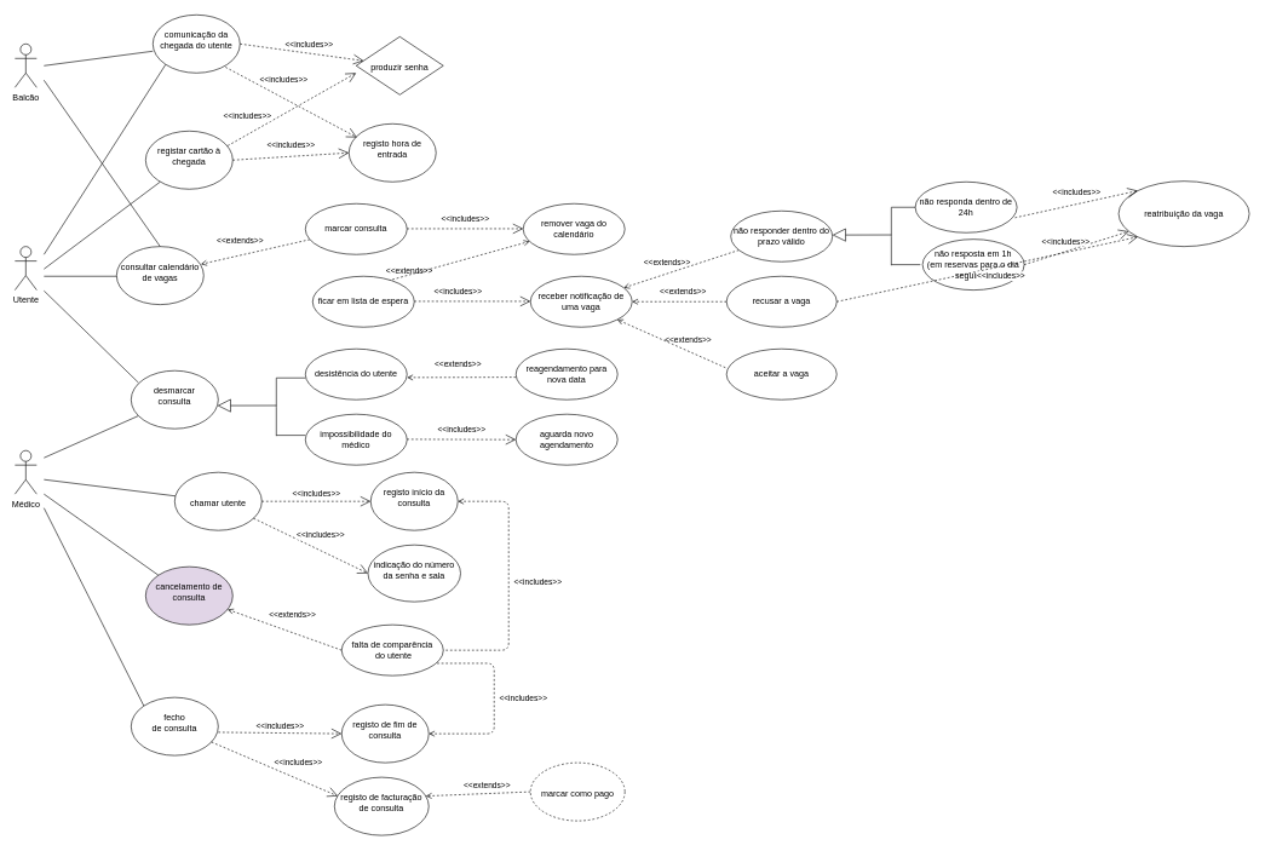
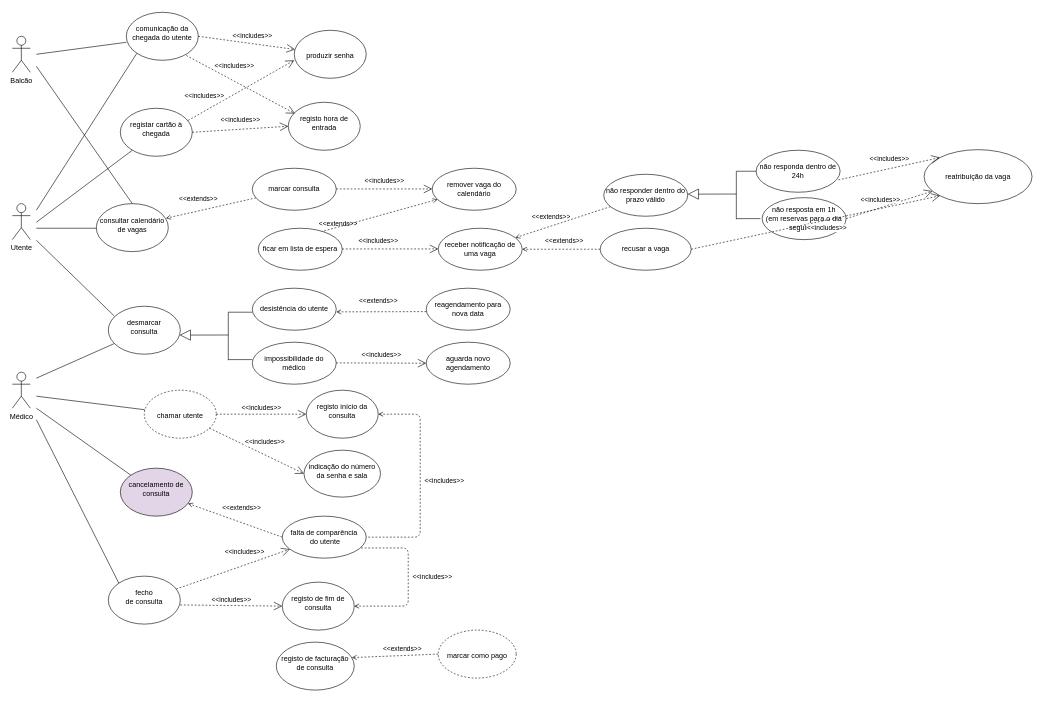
  <mxCell id="0" />
  <mxCell id="1" parent="0" />
  <mxCell id="2" value="Utente" style="shape=umlActor;verticalLabelPosition=bottom;verticalAlign=top;html=1;" parent="1" vertex="1"><mxGeometry x="20" y="339" width="30" height="60" as="geometry" /></mxCell>
  <mxCell id="3" value="Médico" style="shape=umlActor;verticalLabelPosition=bottom;verticalAlign=top;html=1;" parent="1" vertex="1"><mxGeometry x="20" y="620" width="30" height="60" as="geometry" /></mxCell>
  <mxCell id="4" value="Balcão" style="shape=umlActor;verticalLabelPosition=bottom;verticalAlign=top;html=1;" parent="1" vertex="1"><mxGeometry x="20" y="60" width="30" height="60" as="geometry" /></mxCell>
  <mxCell id="5" value="&amp;lt;&amp;lt;extends&amp;gt;&amp;gt;" style="html=1;verticalAlign=bottom;labelBackgroundColor=none;endArrow=open;endFill=0;dashed=1;entryX=0.968;entryY=0.305;entryDx=0;entryDy=0;entryPerimeter=0;" parent="1" source="6" target="19" edge="1"><mxGeometry x="0.25" y="-11" width="160" relative="1" as="geometry"><mxPoint x="419" y="330" as="sourcePoint" /><mxPoint x="280" y="370.68" as="targetPoint" /><mxPoint as="offset" /></mxGeometry></mxCell>
  <mxCell id="6" value="marcar consulta" style="ellipse;whiteSpace=wrap;html=1;" parent="1" vertex="1"><mxGeometry x="420" y="280" width="140" height="70" as="geometry" /></mxCell>
  <mxCell id="7" value="&amp;lt;&amp;lt;includes&amp;gt;&amp;gt;" style="endArrow=open;endSize=12;dashed=1;html=1;" parent="1" edge="1"><mxGeometry y="15" width="160" relative="1" as="geometry"><mxPoint x="560" y="314.5" as="sourcePoint" /><mxPoint x="720" y="314.5" as="targetPoint" /><mxPoint y="1" as="offset" /></mxGeometry></mxCell>
  <mxCell id="8" value="remover vaga do calendário" style="ellipse;whiteSpace=wrap;html=1;" parent="1" vertex="1"><mxGeometry x="720" y="280" width="140" height="70" as="geometry" /></mxCell>
  <mxCell id="9" value="" style="endArrow=none;html=1;entryX=0;entryY=1;entryDx=0;entryDy=0;" parent="1" target="10" edge="1"><mxGeometry width="50" height="50" relative="1" as="geometry"><mxPoint x="60" y="350" as="sourcePoint" /><mxPoint x="110" y="300" as="targetPoint" /></mxGeometry></mxCell>
  <mxCell id="10" value="&lt;br&gt;comunicação da chegada do utente" style="ellipse;whiteSpace=wrap;html=1;verticalAlign=top;" parent="1" vertex="1"><mxGeometry x="210" y="20" width="120" height="80" as="geometry" /></mxCell>
  <mxCell id="11" value="" style="endArrow=none;html=1;" parent="1" edge="1"><mxGeometry width="50" height="50" relative="1" as="geometry"><mxPoint x="60" y="90" as="sourcePoint" /><mxPoint x="210" y="70" as="targetPoint" /></mxGeometry></mxCell>
  <mxCell id="12" value="" style="endArrow=none;html=1;" parent="1" target="13" edge="1"><mxGeometry width="50" height="50" relative="1" as="geometry"><mxPoint x="60" y="370" as="sourcePoint" /><mxPoint x="320" y="210" as="targetPoint" /></mxGeometry></mxCell>
  <mxCell id="13" value="&lt;br&gt;registar cartão à chegada" style="ellipse;whiteSpace=wrap;html=1;verticalAlign=top;" parent="1" vertex="1"><mxGeometry x="200" y="180" width="120" height="80" as="geometry" /></mxCell>
  <mxCell id="14" value="&amp;lt;&amp;lt;includes&amp;gt;&amp;gt;" style="endArrow=open;endSize=12;dashed=1;html=1;exitX=0.942;exitY=0.253;exitDx=0;exitDy=0;exitPerimeter=0;entryX=0;entryY=0.625;entryDx=0;entryDy=0;entryPerimeter=0;" parent="1" source="13" target="15" edge="1"><mxGeometry x="-0.574" y="22" width="160" relative="1" as="geometry"><mxPoint x="306" y="190" as="sourcePoint" /><mxPoint x="482" y="150" as="targetPoint" /><mxPoint as="offset" /></mxGeometry></mxCell>
- <mxCell id="15" value="&lt;br&gt;&lt;br&gt;produzir senha" style="rhombus;whiteSpace=wrap;html=1;verticalAlign=top;" parent="1" vertex="1"><mxGeometry x="490" y="50" width="120" height="80" as="geometry" /></mxCell>
+ <mxCell id="15" value="&lt;br&gt;&lt;br&gt;produzir senha" style="ellipse;whiteSpace=wrap;html=1;verticalAlign=top;" parent="1" vertex="1"><mxGeometry x="490" y="50" width="120" height="80" as="geometry" /></mxCell>
  <mxCell id="16" value="&amp;lt;&amp;lt;includes&amp;gt;&amp;gt;" style="endArrow=open;endSize=12;dashed=1;html=1;entryX=0;entryY=0.5;entryDx=0;entryDy=0;" parent="1" target="17" edge="1"><mxGeometry x="0.012" y="15" width="160" relative="1" as="geometry"><mxPoint x="320" y="220" as="sourcePoint" /><mxPoint x="480" y="219.5" as="targetPoint" /><mxPoint as="offset" /></mxGeometry></mxCell>
  <mxCell id="17" value="&lt;br&gt;registo hora de entrada" style="ellipse;whiteSpace=wrap;html=1;verticalAlign=top;" parent="1" vertex="1"><mxGeometry x="480" y="170" width="120" height="80" as="geometry" /></mxCell>
  <mxCell id="18" value="&amp;lt;&amp;lt;includes&amp;gt;&amp;gt;" style="endArrow=open;endSize=12;dashed=1;html=1;exitX=0.942;exitY=0.253;exitDx=0;exitDy=0;exitPerimeter=0;" parent="1" target="15" edge="1"><mxGeometry x="0.096" y="12" width="160" relative="1" as="geometry"><mxPoint x="330" y="60" as="sourcePoint" /><mxPoint x="486.96" y="-20.24" as="targetPoint" /><mxPoint as="offset" /></mxGeometry></mxCell>
  <mxCell id="19" value="&lt;br&gt;consultar calendário de vagas" style="ellipse;whiteSpace=wrap;html=1;verticalAlign=top;" parent="1" vertex="1"><mxGeometry x="160" y="339" width="120" height="80" as="geometry" /></mxCell>
  <mxCell id="20" value="" style="endArrow=none;html=1;" parent="1" target="23" edge="1"><mxGeometry width="50" height="50" relative="1" as="geometry"><mxPoint x="60" y="630" as="sourcePoint" /><mxPoint x="160" y="639" as="targetPoint" /></mxGeometry></mxCell>
  <mxCell id="21" value="" style="endArrow=none;html=1;entryX=0;entryY=0.5;entryDx=0;entryDy=0;" parent="1" edge="1"><mxGeometry width="50" height="50" relative="1" as="geometry"><mxPoint x="60" y="380" as="sourcePoint" /><mxPoint x="160" y="380" as="targetPoint" /></mxGeometry></mxCell>
  <mxCell id="22" value="" style="endArrow=none;html=1;entryX=0.085;entryY=0.207;entryDx=0;entryDy=0;entryPerimeter=0;" parent="1" target="23" edge="1"><mxGeometry width="50" height="50" relative="1" as="geometry"><mxPoint x="60" y="400" as="sourcePoint" /><mxPoint x="190" y="522" as="targetPoint" /></mxGeometry></mxCell>
  <mxCell id="23" value="&lt;br&gt;desmarcar &lt;br&gt;consulta" style="ellipse;whiteSpace=wrap;html=1;verticalAlign=top;" parent="1" vertex="1"><mxGeometry x="180" y="510" width="120" height="80" as="geometry" /></mxCell>
  <mxCell id="24" value="" style="endArrow=block;endSize=16;endFill=0;html=1;entryX=0.991;entryY=0.602;entryDx=0;entryDy=0;entryPerimeter=0;" parent="1" target="23" edge="1"><mxGeometry x="0.125" y="-100" width="160" relative="1" as="geometry"><mxPoint x="380" y="558" as="sourcePoint" /><mxPoint x="300" y="550" as="targetPoint" /><mxPoint as="offset" /><Array as="points" /></mxGeometry></mxCell>
  <mxCell id="25" value="" style="endArrow=none;html=1;" parent="1" edge="1"><mxGeometry width="50" height="50" relative="1" as="geometry"><mxPoint x="380" y="560" as="sourcePoint" /><mxPoint x="380" y="520" as="targetPoint" /></mxGeometry></mxCell>
  <mxCell id="26" value="" style="endArrow=none;html=1;" parent="1" edge="1"><mxGeometry width="50" height="50" relative="1" as="geometry"><mxPoint x="380" y="600" as="sourcePoint" /><mxPoint x="380" y="560" as="targetPoint" /></mxGeometry></mxCell>
  <mxCell id="27" value="" style="endArrow=none;html=1;" parent="1" edge="1"><mxGeometry width="50" height="50" relative="1" as="geometry"><mxPoint x="380" y="599" as="sourcePoint" /><mxPoint x="420" y="599" as="targetPoint" /></mxGeometry></mxCell>
  <mxCell id="28" value="desistência do utente" style="ellipse;whiteSpace=wrap;html=1;" parent="1" vertex="1"><mxGeometry x="420" y="480" width="140" height="70" as="geometry" /></mxCell>
  <mxCell id="29" value="" style="endArrow=none;html=1;" parent="1" edge="1"><mxGeometry width="50" height="50" relative="1" as="geometry"><mxPoint x="380" y="520" as="sourcePoint" /><mxPoint x="420" y="520" as="targetPoint" /></mxGeometry></mxCell>
  <mxCell id="30" value="impossibilidade do médico" style="ellipse;whiteSpace=wrap;html=1;" parent="1" vertex="1"><mxGeometry x="420" y="570" width="140" height="70" as="geometry" /></mxCell>
  <mxCell id="31" value="&amp;lt;&amp;lt;includes&amp;gt;&amp;gt;" style="endArrow=open;endSize=12;dashed=1;html=1;entryX=0;entryY=0.5;entryDx=0;entryDy=0;" parent="1" target="34" edge="1"><mxGeometry y="15" width="160" relative="1" as="geometry"><mxPoint x="560" y="604.5" as="sourcePoint" /><mxPoint x="701.34" y="604.6" as="targetPoint" /><mxPoint y="1" as="offset" /></mxGeometry></mxCell>
  <mxCell id="32" value="&amp;lt;&amp;lt;extends&amp;gt;&amp;gt;" style="html=1;verticalAlign=bottom;labelBackgroundColor=none;endArrow=open;endFill=0;dashed=1;entryX=1.007;entryY=0.396;entryDx=0;entryDy=0;entryPerimeter=0;" parent="1" edge="1"><mxGeometry x="0.066" y="-9" width="160" relative="1" as="geometry"><mxPoint x="710" y="519" as="sourcePoint" /><mxPoint x="560" y="519.44" as="targetPoint" /><mxPoint as="offset" /></mxGeometry></mxCell>
  <mxCell id="33" value="&amp;lt;&amp;lt;includes&amp;gt;&amp;gt;" style="endArrow=open;endSize=12;dashed=1;html=1;exitX=0.942;exitY=0.253;exitDx=0;exitDy=0;exitPerimeter=0;entryX=0.092;entryY=0.235;entryDx=0;entryDy=0;entryPerimeter=0;" parent="1" target="17" edge="1"><mxGeometry x="-0.23" y="22" width="160" relative="1" as="geometry"><mxPoint x="310" y="92.02" as="sourcePoint" /><mxPoint x="453.82" y="127.975" as="targetPoint" /><mxPoint as="offset" /></mxGeometry></mxCell>
  <mxCell id="34" value="aguarda novo agendamento" style="ellipse;whiteSpace=wrap;html=1;" parent="1" vertex="1"><mxGeometry x="710" y="570" width="140" height="70" as="geometry" /></mxCell>
  <mxCell id="35" value="reagendamento para nova data" style="ellipse;whiteSpace=wrap;html=1;" parent="1" vertex="1"><mxGeometry x="710" y="480" width="140" height="70" as="geometry" /></mxCell>
  <mxCell id="36" value="" style="endArrow=none;html=1;" parent="1" target="37" edge="1"><mxGeometry width="50" height="50" relative="1" as="geometry"><mxPoint x="60" y="660" as="sourcePoint" /><mxPoint x="230" y="660" as="targetPoint" /></mxGeometry></mxCell>
- <mxCell id="37" value="&lt;br&gt;&lt;br&gt;chamar utente" style="ellipse;whiteSpace=wrap;html=1;verticalAlign=top;" parent="1" vertex="1"><mxGeometry x="240" y="650" width="120" height="80" as="geometry" /></mxCell>
+ <mxCell id="37" value="&lt;br&gt;&lt;br&gt;chamar utente" style="ellipse;whiteSpace=wrap;html=1;verticalAlign=top;dashed=1;" parent="1" vertex="1"><mxGeometry x="240" y="650" width="120" height="80" as="geometry" /></mxCell>
  <mxCell id="38" value="&amp;lt;&amp;lt;includes&amp;gt;&amp;gt;" style="endArrow=open;endSize=12;dashed=1;html=1;entryX=0;entryY=0.5;entryDx=0;entryDy=0;exitX=1;exitY=0.5;exitDx=0;exitDy=0;" parent="1" source="37" target="39" edge="1"><mxGeometry y="10" width="160" relative="1" as="geometry"><mxPoint x="350" y="720" as="sourcePoint" /><mxPoint x="510" y="719.5" as="targetPoint" /><mxPoint as="offset" /></mxGeometry></mxCell>
  <mxCell id="39" value="&lt;br&gt;registo início da consulta" style="ellipse;whiteSpace=wrap;html=1;verticalAlign=top;" parent="1" vertex="1"><mxGeometry x="510" y="650" width="120" height="80" as="geometry" /></mxCell>
  <mxCell id="40" value="&amp;lt;&amp;lt;includes&amp;gt;&amp;gt;" style="endArrow=open;endSize=12;dashed=1;html=1;entryX=0;entryY=0.5;entryDx=0;entryDy=0;" parent="1" source="37" target="41" edge="1"><mxGeometry x="0.067" y="20" width="160" relative="1" as="geometry"><mxPoint x="404.856" y="720.004" as="sourcePoint" /><mxPoint x="520" y="811.22" as="targetPoint" /><mxPoint as="offset" /></mxGeometry></mxCell>
  <mxCell id="41" value="&lt;br&gt;indicação do número da senha e sala" style="ellipse;whiteSpace=wrap;html=1;verticalAlign=top;" parent="1" vertex="1"><mxGeometry x="506.22" y="750" width="127.57" height="78.28" as="geometry" /></mxCell>
  <mxCell id="42" value="" style="endArrow=none;html=1;entryX=0;entryY=0;entryDx=0;entryDy=0;" parent="1" target="43" edge="1"><mxGeometry width="50" height="50" relative="1" as="geometry"><mxPoint x="60" y="680" as="sourcePoint" /><mxPoint x="160" y="939" as="targetPoint" /></mxGeometry></mxCell>
  <mxCell id="43" value="&lt;br&gt;cancelamento de consulta" style="ellipse;whiteSpace=wrap;html=1;verticalAlign=top;fillColor=#e1d5e7;" parent="1" vertex="1"><mxGeometry x="200" y="780" width="120" height="80" as="geometry" /></mxCell>
  <mxCell id="44" value="&amp;lt;&amp;lt;extends&amp;gt;&amp;gt;" style="html=1;verticalAlign=bottom;labelBackgroundColor=none;endArrow=open;endFill=0;dashed=1;exitX=0;exitY=0.5;exitDx=0;exitDy=0;" parent="1" source="45" target="43" edge="1"><mxGeometry x="-0.072" y="-14" width="160" relative="1" as="geometry"><mxPoint x="420" y="890" as="sourcePoint" /><mxPoint x="291" y="859" as="targetPoint" /><mxPoint as="offset" /></mxGeometry></mxCell>
  <mxCell id="45" value="falta de comparência&lt;br&gt;&amp;nbsp;do utente" style="ellipse;whiteSpace=wrap;html=1;" parent="1" vertex="1"><mxGeometry x="470" y="860" width="140" height="70" as="geometry" /></mxCell>
  <mxCell id="46" value="&amp;lt;&amp;lt;includes&amp;gt;&amp;gt;" style="html=1;verticalAlign=bottom;labelBackgroundColor=none;endArrow=none;endFill=0;dashed=1;exitX=1;exitY=0.5;exitDx=0;exitDy=0;startArrow=open;startFill=0;" parent="1" source="39" edge="1"><mxGeometry x="0.041" y="40" width="160" relative="1" as="geometry"><mxPoint x="887.11" y="836.11" as="sourcePoint" /><mxPoint x="610" y="895" as="targetPoint" /><mxPoint as="offset" /><Array as="points"><mxPoint x="700" y="690" /><mxPoint x="700" y="895" /></Array></mxGeometry></mxCell>
  <mxCell id="47" value="" style="endArrow=none;html=1;entryX=0;entryY=0;entryDx=0;entryDy=0;" parent="1" target="48" edge="1"><mxGeometry width="50" height="50" relative="1" as="geometry"><mxPoint x="60" y="699.14" as="sourcePoint" /><mxPoint x="187.57" y="920" as="targetPoint" /></mxGeometry></mxCell>
  <mxCell id="48" value="&lt;br&gt;fecho&lt;br&gt;de consulta" style="ellipse;whiteSpace=wrap;html=1;verticalAlign=top;" parent="1" vertex="1"><mxGeometry x="180" y="960" width="120" height="80" as="geometry" /></mxCell>
  <mxCell id="49" value="&amp;lt;&amp;lt;includes&amp;gt;&amp;gt;" style="endArrow=open;endSize=12;dashed=1;html=1;entryX=0;entryY=0.5;entryDx=0;entryDy=0;exitX=1;exitY=0.5;exitDx=0;exitDy=0;" parent="1" target="50" edge="1"><mxGeometry y="10" width="160" relative="1" as="geometry"><mxPoint x="300" y="1008" as="sourcePoint" /><mxPoint x="450" y="1008" as="targetPoint" /><mxPoint as="offset" /></mxGeometry></mxCell>
  <mxCell id="50" value="&lt;br&gt;registo de fim de consulta" style="ellipse;whiteSpace=wrap;html=1;verticalAlign=top;" parent="1" vertex="1"><mxGeometry x="470" y="970" width="120" height="80" as="geometry" /></mxCell>
- <mxCell id="51" value="&amp;lt;&amp;lt;includes&amp;gt;&amp;gt;" style="endArrow=open;endSize=12;dashed=1;html=1;entryX=0.036;entryY=0.323;entryDx=0;entryDy=0;entryPerimeter=0;" parent="1" source="48" target="52" edge="1"><mxGeometry x="0.278" y="21" width="160" relative="1" as="geometry"><mxPoint x="270" y="1030" as="sourcePoint" /><mxPoint x="450" y="1110" as="targetPoint" /><mxPoint as="offset" /></mxGeometry></mxCell>
+ <mxCell id="51" value="&amp;lt;&amp;lt;includes&amp;gt;&amp;gt;" style="endArrow=open;endSize=12;dashed=1;html=1;" parent="1" source="48" target="45" edge="1"><mxGeometry x="0.278" y="21" width="160" relative="1" as="geometry"><mxPoint x="270" y="1030" as="sourcePoint" /><mxPoint x="450" y="1110" as="targetPoint" /><mxPoint as="offset" /></mxGeometry></mxCell>
  <mxCell id="52" value="&lt;br&gt;registo de facturação de consulta" style="ellipse;whiteSpace=wrap;html=1;verticalAlign=top;" parent="1" vertex="1"><mxGeometry x="460" y="1070" width="130" height="80" as="geometry" /></mxCell>
  <mxCell id="53" value="&amp;lt;&amp;lt;extends&amp;gt;&amp;gt;" style="html=1;verticalAlign=bottom;labelBackgroundColor=none;endArrow=open;endFill=0;dashed=1;exitX=0;exitY=0.5;exitDx=0;exitDy=0;entryX=0.968;entryY=0.323;entryDx=0;entryDy=0;entryPerimeter=0;" parent="1" source="54" target="52" edge="1"><mxGeometry x="-0.169" y="-2" width="160" relative="1" as="geometry"><mxPoint x="770" y="1070" as="sourcePoint" /><mxPoint x="582.889" y="1093.889" as="targetPoint" /><mxPoint as="offset" /></mxGeometry></mxCell>
  <mxCell id="54" value="&lt;br&gt;&lt;br&gt;marcar como pago&lt;br&gt;" style="ellipse;whiteSpace=wrap;html=1;verticalAlign=top;dashed=1;" parent="1" vertex="1"><mxGeometry x="730" y="1050" width="130" height="80" as="geometry" /></mxCell>
  <mxCell id="55" value="&amp;lt;&amp;lt;extends&amp;gt;&amp;gt;" style="html=1;verticalAlign=bottom;labelBackgroundColor=none;endArrow=open;endFill=0;dashed=1;exitX=0;exitY=0.5;exitDx=0;exitDy=0;" parent="1" source="56" target="8" edge="1"><mxGeometry x="-0.117" y="-4" width="160" relative="1" as="geometry"><mxPoint x="430" y="410" as="sourcePoint" /><mxPoint x="270" y="390" as="targetPoint" /><mxPoint as="offset" /></mxGeometry></mxCell>
  <mxCell id="56" value="ficar em lista de espera" style="ellipse;whiteSpace=wrap;html=1;" parent="1" vertex="1"><mxGeometry x="430" y="380" width="140" height="70" as="geometry" /></mxCell>
  <mxCell id="57" value="&amp;lt;&amp;lt;includes&amp;gt;&amp;gt;" style="endArrow=open;endSize=12;dashed=1;html=1;" parent="1" edge="1"><mxGeometry x="-0.25" y="15" width="160" relative="1" as="geometry"><mxPoint x="570" y="414.5" as="sourcePoint" /><mxPoint x="730" y="414.5" as="targetPoint" /><mxPoint y="1" as="offset" /></mxGeometry></mxCell>
  <mxCell id="58" value="receber notificação de uma vaga" style="ellipse;whiteSpace=wrap;html=1;" parent="1" vertex="1"><mxGeometry x="730" y="380" width="140" height="70" as="geometry" /></mxCell>
  <mxCell id="59" value="&amp;lt;&amp;lt;extends&amp;gt;&amp;gt;" style="html=1;verticalAlign=bottom;labelBackgroundColor=none;endArrow=open;endFill=0;dashed=1;" parent="1" source="60" target="58" edge="1"><mxGeometry x="0.218" y="-6" width="160" relative="1" as="geometry"><mxPoint x="1015" y="414.5" as="sourcePoint" /><mxPoint x="890" y="415" as="targetPoint" /><mxPoint as="offset" /></mxGeometry></mxCell>
  <mxCell id="60" value="não responder dentro do prazo válido" style="ellipse;whiteSpace=wrap;html=1;" parent="1" vertex="1"><mxGeometry x="1005.91" y="290" width="140" height="70" as="geometry" /></mxCell>
  <mxCell id="61" value="&amp;lt;&amp;lt;extends&amp;gt;&amp;gt;" style="html=1;verticalAlign=bottom;labelBackgroundColor=none;endArrow=open;endFill=0;dashed=1;entryX=1;entryY=0.5;entryDx=0;entryDy=0;" parent="1" source="62" target="58" edge="1"><mxGeometry x="-0.077" y="-5" width="160" relative="1" as="geometry"><mxPoint x="1047.66" y="534.5" as="sourcePoint" /><mxPoint x="870" y="435.8" as="targetPoint" /><mxPoint as="offset" /></mxGeometry></mxCell>
  <mxCell id="62" value="recusar a vaga" style="ellipse;whiteSpace=wrap;html=1;" parent="1" vertex="1"><mxGeometry x="1000" y="380" width="151.82" height="70" as="geometry" /></mxCell>
- <mxCell id="63" value="aceitar a vaga" style="ellipse;whiteSpace=wrap;html=1;" parent="1" vertex="1"><mxGeometry x="1000" y="480" width="151.82" height="70" as="geometry" /></mxCell>
- <mxCell id="64" value="&amp;lt;&amp;lt;extends&amp;gt;&amp;gt;" style="html=1;verticalAlign=bottom;labelBackgroundColor=none;endArrow=open;endFill=0;dashed=1;entryX=1;entryY=1;entryDx=0;entryDy=0;exitX=-0.01;exitY=0.369;exitDx=0;exitDy=0;exitPerimeter=0;" parent="1" source="63" target="58" edge="1"><mxGeometry x="-0.276" y="-6" width="160" relative="1" as="geometry"><mxPoint x="980" y="490" as="sourcePoint" /><mxPoint x="880" y="425" as="targetPoint" /><mxPoint as="offset" /></mxGeometry></mxCell>
  <mxCell id="65" value="" style="endArrow=block;endSize=16;endFill=0;html=1;entryX=0.991;entryY=0.602;entryDx=0;entryDy=0;entryPerimeter=0;" parent="1" edge="1"><mxGeometry x="0.125" y="-100" width="160" relative="1" as="geometry"><mxPoint x="1226.99" y="323" as="sourcePoint" /><mxPoint x="1145.91" y="323.16" as="targetPoint" /><mxPoint as="offset" /><Array as="points" /></mxGeometry></mxCell>
  <mxCell id="66" value="" style="endArrow=none;html=1;" parent="1" edge="1"><mxGeometry width="50" height="50" relative="1" as="geometry"><mxPoint x="1226.99" y="325" as="sourcePoint" /><mxPoint x="1226.99" y="285" as="targetPoint" /></mxGeometry></mxCell>
  <mxCell id="67" value="" style="endArrow=none;html=1;" parent="1" edge="1"><mxGeometry width="50" height="50" relative="1" as="geometry"><mxPoint x="1226.99" y="365" as="sourcePoint" /><mxPoint x="1226.99" y="325" as="targetPoint" /></mxGeometry></mxCell>
  <mxCell id="68" value="" style="endArrow=none;html=1;" parent="1" edge="1"><mxGeometry width="50" height="50" relative="1" as="geometry"><mxPoint x="1226.99" y="364" as="sourcePoint" /><mxPoint x="1266.99" y="364" as="targetPoint" /></mxGeometry></mxCell>
  <mxCell id="69" value="" style="endArrow=none;html=1;" parent="1" edge="1"><mxGeometry width="50" height="50" relative="1" as="geometry"><mxPoint x="1226.99" y="285" as="sourcePoint" /><mxPoint x="1266.99" y="285" as="targetPoint" /></mxGeometry></mxCell>
  <mxCell id="70" value="não resposta em 1h &lt;br&gt;(em reservas para o dia seguinte)" style="ellipse;whiteSpace=wrap;html=1;" parent="1" vertex="1"><mxGeometry x="1270" y="329" width="140" height="70" as="geometry" /></mxCell>
  <mxCell id="71" value="não responda dentro de 24h" style="ellipse;whiteSpace=wrap;html=1;" parent="1" vertex="1"><mxGeometry x="1260" y="250" width="140" height="70" as="geometry" /></mxCell>
  <mxCell id="72" value="reatribuição da vaga" style="ellipse;whiteSpace=wrap;html=1;" parent="1" vertex="1"><mxGeometry x="1540" y="249" width="180" height="90" as="geometry" /></mxCell>
  <mxCell id="73" value="&amp;lt;&amp;lt;includes&amp;gt;&amp;gt;" style="endArrow=open;endSize=12;dashed=1;html=1;exitX=1;exitY=0.5;exitDx=0;exitDy=0;" parent="1" source="70" target="72" edge="1"><mxGeometry x="-0.148" y="13" width="160" relative="1" as="geometry"><mxPoint x="1410" y="368.5" as="sourcePoint" /><mxPoint x="1560" y="369" as="targetPoint" /><mxPoint as="offset" /></mxGeometry></mxCell>
  <mxCell id="74" value="&amp;lt;&amp;lt;includes&amp;gt;&amp;gt;" style="endArrow=open;endSize=12;dashed=1;html=1;exitX=0.98;exitY=0.705;exitDx=0;exitDy=0;exitPerimeter=0;entryX=0;entryY=0;entryDx=0;entryDy=0;" parent="1" source="71" target="72" edge="1"><mxGeometry x="0.043" y="16" width="160" relative="1" as="geometry"><mxPoint x="1400" y="280" as="sourcePoint" /><mxPoint x="1512.6" y="258.2" as="targetPoint" /><mxPoint as="offset" /><Array as="points" /></mxGeometry></mxCell>
  <mxCell id="75" value="&amp;lt;&amp;lt;includes&amp;gt;&amp;gt;" style="endArrow=open;endSize=12;dashed=1;html=1;entryX=0;entryY=1;entryDx=0;entryDy=0;exitX=1;exitY=0.5;exitDx=0;exitDy=0;" parent="1" source="62" target="72" edge="1"><mxGeometry x="0.081" y="-13" width="160" relative="1" as="geometry"><mxPoint x="1151.82" y="425" as="sourcePoint" /><mxPoint x="1560" y="460.2" as="targetPoint" /><mxPoint as="offset" /></mxGeometry></mxCell>
  <mxCell id="76" value="" style="endArrow=none;html=1;entryX=0.5;entryY=0;entryDx=0;entryDy=0;" parent="1" target="19" edge="1"><mxGeometry width="50" height="50" relative="1" as="geometry"><mxPoint x="60" y="110" as="sourcePoint" /><mxPoint x="210" y="90" as="targetPoint" /><Array as="points" /></mxGeometry></mxCell>
  <mxCell id="77" value="&amp;lt;&amp;lt;includes&amp;gt;&amp;gt;" style="html=1;verticalAlign=bottom;labelBackgroundColor=none;endArrow=none;endFill=0;dashed=1;exitX=1;exitY=0.5;exitDx=0;exitDy=0;startArrow=open;startFill=0;entryX=0.936;entryY=0.758;entryDx=0;entryDy=0;entryPerimeter=0;" edge="1" parent="1" source="50" target="45"><mxGeometry x="-0.028" y="-40" width="160" relative="1" as="geometry"><mxPoint x="610" y="717.5" as="sourcePoint" /><mxPoint x="590" y="922.5" as="targetPoint" /><mxPoint as="offset" /><Array as="points"><mxPoint x="680" y="1010" /><mxPoint x="680" y="913" /></Array></mxGeometry></mxCell>
